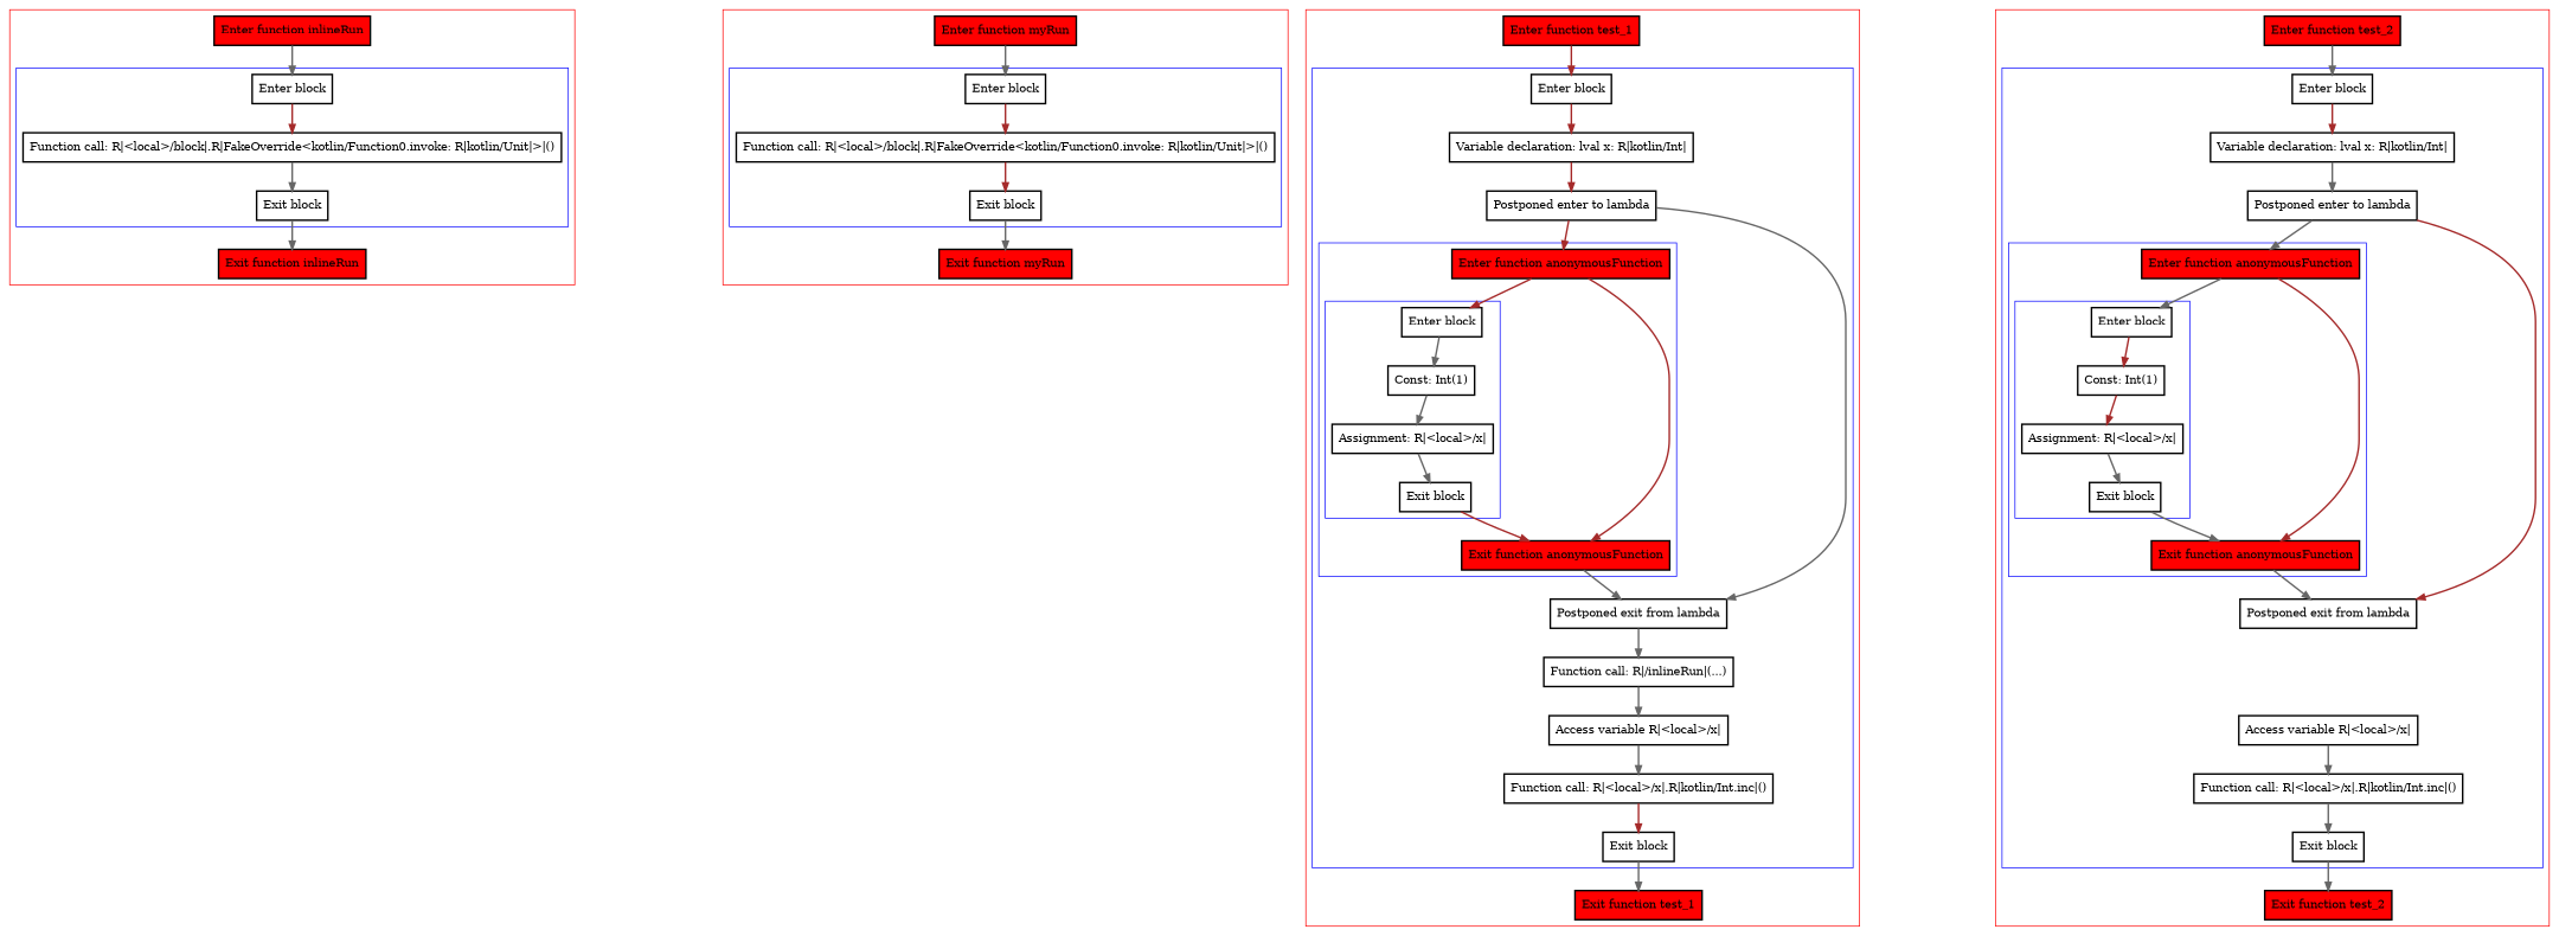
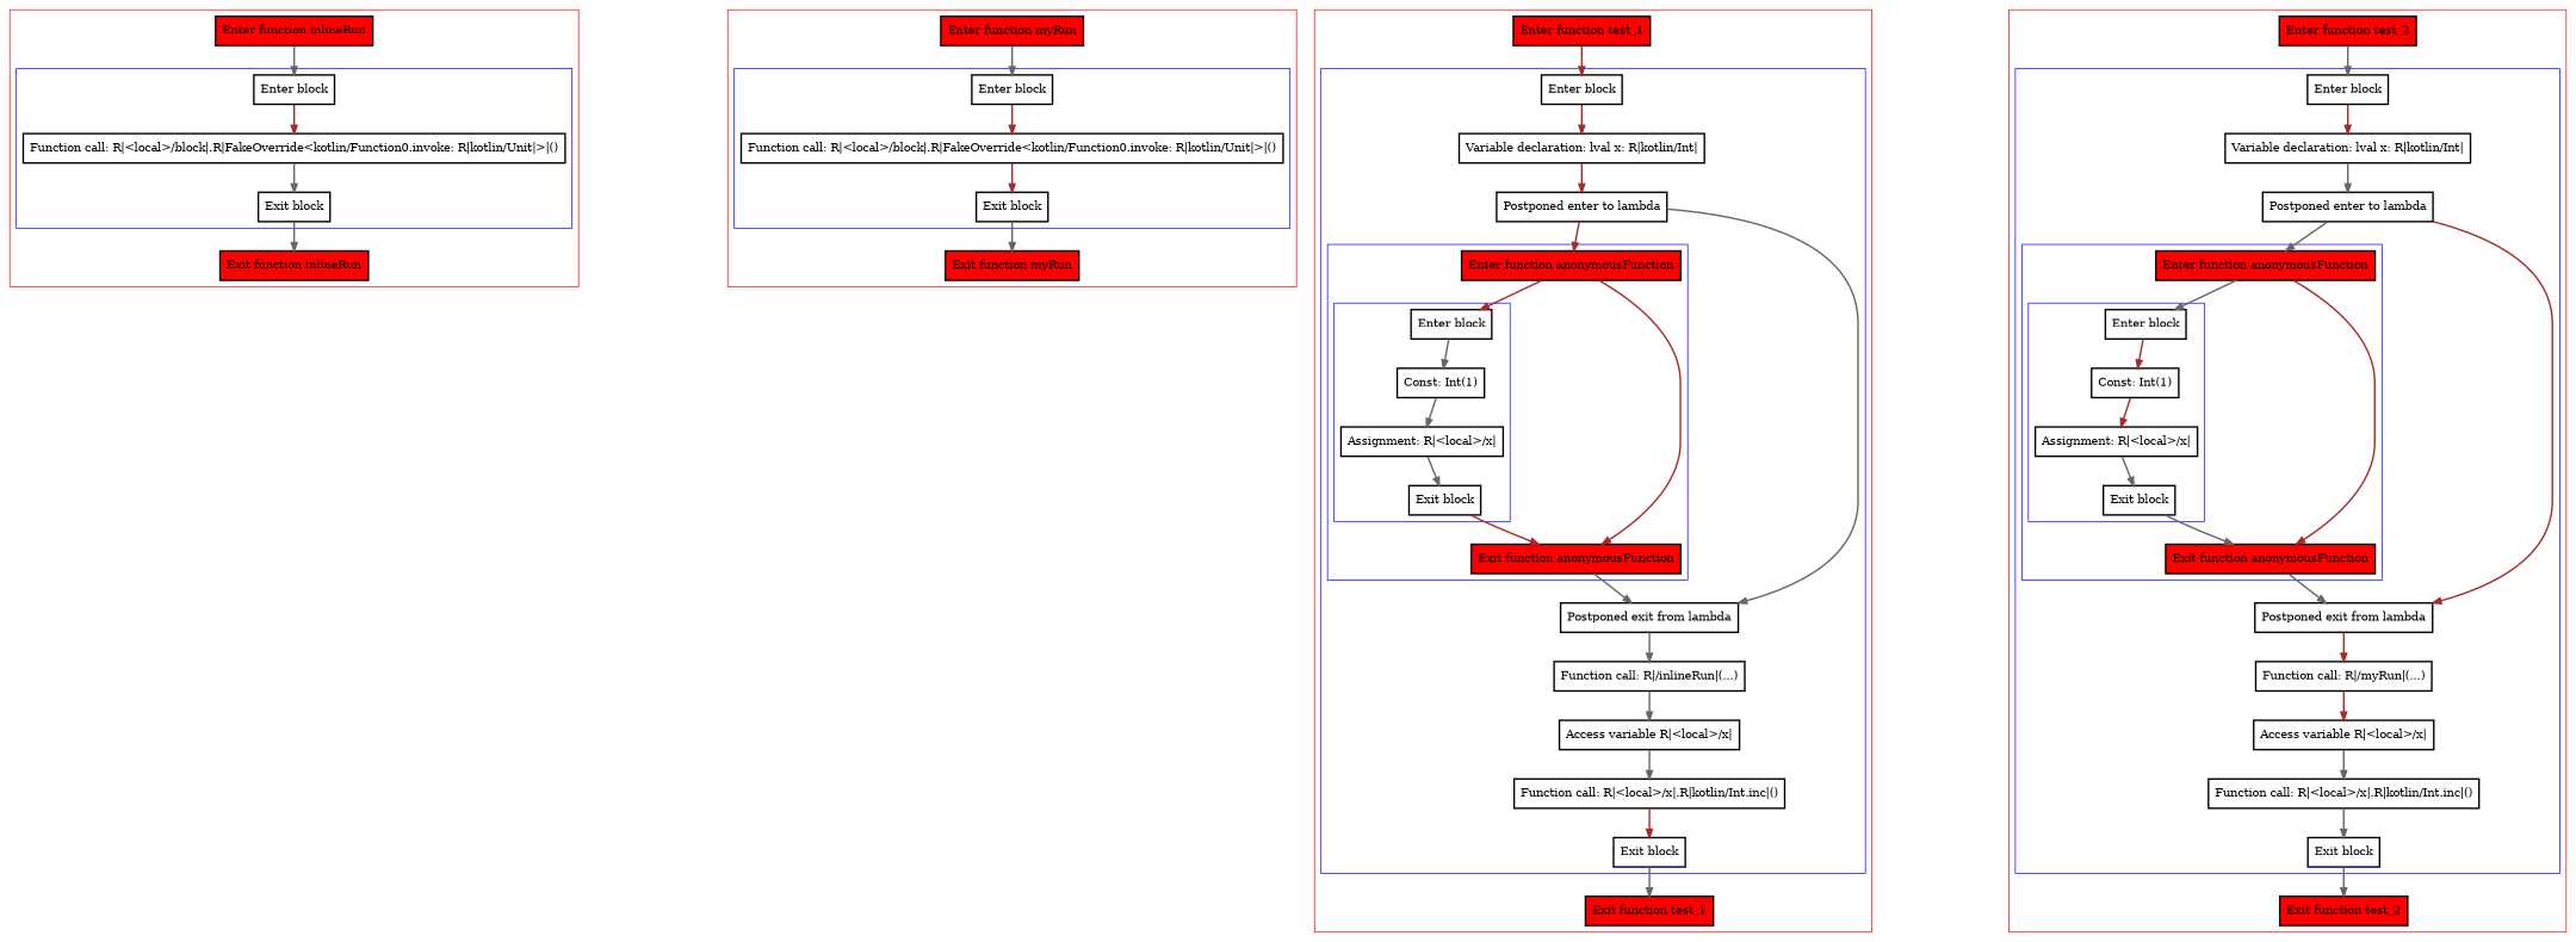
  digraph {
    nodesep=3
    fontname="DejaVu Serif"
    node [penwidth=2 shape=box fontname="DejaVu Serif"]
    edge [penwidth=2 color=gray40 fontname="DejaVu Serif"]
    n1 [label="Enter block"]
    n2 [label="Function call: R|<local>/block|.R|FakeOverride<kotlin/Function0.invoke: R|kotlin/Unit|>|()"]
    n3 [label="Exit block"]
    n4 [fillcolor=red label="Enter function inlineRun" style=filled]
    n5 [fillcolor=red label="Exit function inlineRun" style=filled]
    n6 [label="Enter block"]
    n7 [label="Function call: R|<local>/block|.R|FakeOverride<kotlin/Function0.invoke: R|kotlin/Unit|>|()"]
    n8 [label="Exit block"]
    n9 [fillcolor=red label="Enter function myRun" style=filled]
    n10 [fillcolor=red label="Exit function myRun" style=filled]
    n11 [label="Enter block"]
    n12 [label="Const: Int(1)"]
    n13 [label="Assignment: R|<local>/x|"]
    n14 [label="Exit block"]
    n15 [fillcolor=red label="Enter function anonymousFunction" style=filled]
    n16 [fillcolor=red label="Exit function anonymousFunction" style=filled]
    n17 [label="Enter block"]
    n18 [label="Variable declaration: lval x: R|kotlin/Int|"]
    n19 [label="Postponed enter to lambda"]
    n20 [label="Postponed exit from lambda"]
    n21 [label="Function call: R|/inlineRun|(...)"]
    n22 [label="Access variable R|<local>/x|"]
    n23 [label="Function call: R|<local>/x|.R|kotlin/Int.inc|()"]
    n24 [label="Exit block"]
    n25 [fillcolor=red label="Enter function test_1" style=filled]
    n26 [fillcolor=red label="Exit function test_1" style=filled]
    n27 [label="Enter block"]
    n28 [label="Const: Int(1)"]
    n29 [label="Assignment: R|<local>/x|"]
    n30 [label="Exit block"]
    n31 [fillcolor=red label="Enter function anonymousFunction" style=filled]
    n32 [fillcolor=red label="Exit function anonymousFunction" style=filled]
    n33 [label="Enter block"]
    n34 [label="Variable declaration: lval x: R|kotlin/Int|"]
    n35 [label="Postponed enter to lambda"]
    n36 [label="Postponed exit from lambda"]
+   n37 [label="Function call: R|/myRun|(...)"]
    n38 [label="Access variable R|<local>/x|"]
    n39 [label="Function call: R|<local>/x|.R|kotlin/Int.inc|()"]
    n40 [label="Exit block"]
    n41 [fillcolor=red label="Enter function test_2" style=filled]
    n42 [fillcolor=red label="Exit function test_2" style=filled]
    subgraph cluster_1 {
      color=red
      n4
      n5
      subgraph cluster_2 {
        color=blue
        n1
        n2
        n3
      }
    }
    subgraph cluster_3 {
      color=red
      n9
      n10
      subgraph cluster_4 {
        color=blue
        n6
        n7
        n8
      }
    }
    subgraph cluster_5 {
      color=red
      n25
      n26
      subgraph cluster_6 {
        color=blue
        n17
        n18
        n19
        n20
        n21
        n22
        n23
        n24
        subgraph cluster_7 {
          color=blue
          n15
          n16
          subgraph cluster_8 {
            color=blue
            n11
            n12
            n13
            n14
          }
        }
      }
    }
    subgraph cluster_9 {
      color=red
      n41
      n42
      subgraph cluster_10 {
        color=blue
        n33
        n34
        n35
        n36
+       n37
        n38
        n39
        n40
        subgraph cluster_11 {
          color=blue
          n31
          n32
          subgraph cluster_12 {
            color=blue
            n27
            n28
            n29
            n30
          }
        }
      }
    }
    n1 -> n2 [color=brown]
    n2 -> n3
    n3 -> n5
    n4 -> n1
    n6 -> n7 [color=brown]
    n7 -> n8 [color=brown]
    n8 -> n10
    n9 -> n6
    n11 -> n12
    n12 -> n13
    n13 -> n14
    n14 -> n16 [color=brown]
    n15 -> n11 [color=brown]
    n15 -> n16 [color=brown]
    n16 -> n20
    n17 -> n18 [color=brown]
    n18 -> n19 [color=brown]
    n19 -> n15 [color=brown]
    n19 -> n20
    n20 -> n21
    n21 -> n22
    n22 -> n23
    n23 -> n24 [color=brown]
    n24 -> n26
    n25 -> n17 [color=brown]
    n27 -> n28 [color=brown]
    n28 -> n29 [color=brown]
    n29 -> n30
    n30 -> n32
    n31 -> n27
    n31 -> n32 [color=brown]
    n32 -> n36
    n33 -> n34 [color=brown]
    n34 -> n35
    n35 -> n31
    n35 -> n36 [color=brown]
+   n36 -> n37 [color=brown]
+   n37 -> n38 [color=brown]
    n38 -> n39
    n39 -> n40
    n40 -> n42
    n41 -> n33
  }
